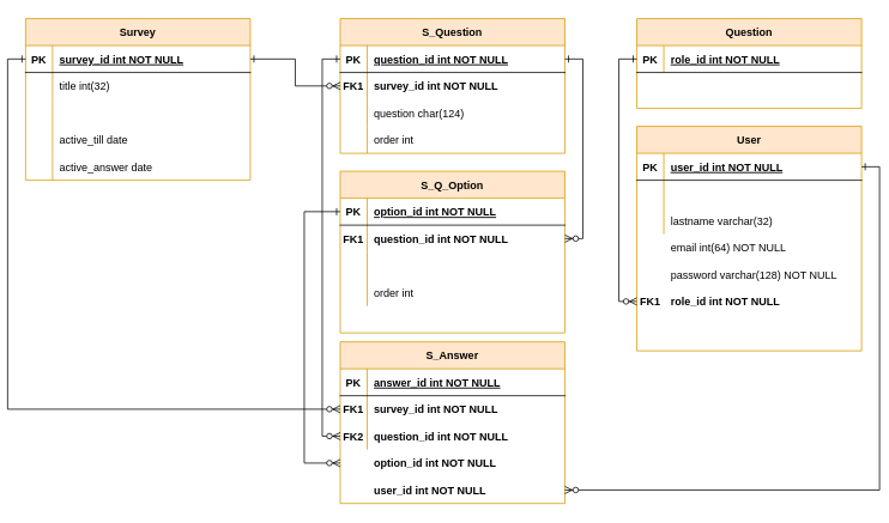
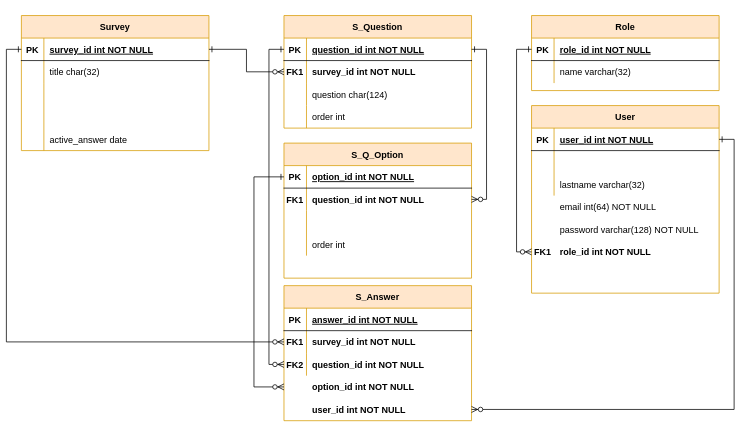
  <mxCell id="0" />
  <mxCell id="1" parent="0" />
- <mxCell id="2" value="Question" style="shape=table;startSize=30;container=1;collapsible=1;childLayout=tableLayout;fixedRows=1;rowLines=0;fontStyle=1;align=center;resizeLast=1;fillColor=#ffe6cc;strokeColor=#d79b00;" vertex="1" parent="1"><mxGeometry x="700" y="20" width="250" height="100" as="geometry" /></mxCell>
+ <mxCell id="2" value="Role" style="shape=table;startSize=30;container=1;collapsible=1;childLayout=tableLayout;fixedRows=1;rowLines=0;fontStyle=1;align=center;resizeLast=1;fillColor=#ffe6cc;strokeColor=#d79b00;" vertex="1" parent="1"><mxGeometry x="700" y="20" width="250" height="100" as="geometry" /></mxCell>
  <mxCell id="3" value="" style="shape=partialRectangle;collapsible=0;dropTarget=0;pointerEvents=0;fillColor=none;points=[[0,0.5],[1,0.5]];portConstraint=eastwest;top=0;left=0;right=0;bottom=1;" vertex="1" parent="2"><mxGeometry y="30" width="250" height="30" as="geometry" /></mxCell>
  <mxCell id="4" value="PK" style="shape=partialRectangle;overflow=hidden;connectable=0;fillColor=none;top=0;left=0;bottom=0;right=0;fontStyle=1;" vertex="1" parent="3"><mxGeometry width="30" height="30" as="geometry" /></mxCell>
  <mxCell id="5" value="role_id int NOT NULL " style="shape=partialRectangle;overflow=hidden;connectable=0;fillColor=none;top=0;left=0;bottom=0;right=0;align=left;spacingLeft=6;fontStyle=5;" vertex="1" parent="3"><mxGeometry x="30" width="220" height="30" as="geometry" /></mxCell>
  <mxCell id="6" value="" style="shape=partialRectangle;collapsible=0;dropTarget=0;pointerEvents=0;fillColor=none;points=[[0,0.5],[1,0.5]];portConstraint=eastwest;top=0;left=0;right=0;bottom=0;" vertex="1" parent="2"><mxGeometry y="60" width="250" height="30" as="geometry" /></mxCell>
  <mxCell id="7" value="" style="shape=partialRectangle;overflow=hidden;connectable=0;fillColor=none;top=0;left=0;bottom=0;right=0;" vertex="1" parent="6"><mxGeometry width="30" height="30" as="geometry" /></mxCell>
+ <mxCell id="8" value="name varchar(32)" style="shape=partialRectangle;overflow=hidden;connectable=0;fillColor=none;top=0;left=0;bottom=0;right=0;align=left;spacingLeft=6;" vertex="1" parent="6"><mxGeometry x="30" width="220" height="30" as="geometry" /></mxCell>
  <mxCell id="9" value="Survey" style="shape=table;startSize=30;container=1;collapsible=1;childLayout=tableLayout;fixedRows=1;rowLines=0;fontStyle=1;align=center;resizeLast=1;fillColor=#ffe6cc;strokeColor=#d79b00;" vertex="1" parent="1"><mxGeometry x="20" y="20" width="250" height="180" as="geometry" /></mxCell>
  <mxCell id="10" value="" style="shape=partialRectangle;collapsible=0;dropTarget=0;pointerEvents=0;fillColor=none;points=[[0,0.5],[1,0.5]];portConstraint=eastwest;top=0;left=0;right=0;bottom=1;" vertex="1" parent="9"><mxGeometry y="30" width="250" height="30" as="geometry" /></mxCell>
  <mxCell id="11" value="PK" style="shape=partialRectangle;overflow=hidden;connectable=0;fillColor=none;top=0;left=0;bottom=0;right=0;fontStyle=1;" vertex="1" parent="10"><mxGeometry width="30" height="30" as="geometry" /></mxCell>
  <mxCell id="12" value="survey_id int NOT NULL " style="shape=partialRectangle;overflow=hidden;connectable=0;fillColor=none;top=0;left=0;bottom=0;right=0;align=left;spacingLeft=6;fontStyle=5;" vertex="1" parent="10"><mxGeometry x="30" width="220" height="30" as="geometry" /></mxCell>
  <mxCell id="13" value="" style="shape=partialRectangle;collapsible=0;dropTarget=0;pointerEvents=0;fillColor=none;points=[[0,0.5],[1,0.5]];portConstraint=eastwest;top=0;left=0;right=0;bottom=0;" vertex="1" parent="9"><mxGeometry y="60" width="250" height="30" as="geometry" /></mxCell>
  <mxCell id="14" value="" style="shape=partialRectangle;overflow=hidden;connectable=0;fillColor=none;top=0;left=0;bottom=0;right=0;" vertex="1" parent="13"><mxGeometry width="30" height="30" as="geometry" /></mxCell>
- <mxCell id="15" value="title int(32)" style="shape=partialRectangle;overflow=hidden;connectable=0;fillColor=none;top=0;left=0;bottom=0;right=0;align=left;spacingLeft=6;" vertex="1" parent="13"><mxGeometry x="30" width="220" height="30" as="geometry" /></mxCell>
+ <mxCell id="15" value="title char(32)" style="shape=partialRectangle;overflow=hidden;connectable=0;fillColor=none;top=0;left=0;bottom=0;right=0;align=left;spacingLeft=6;" vertex="1" parent="13"><mxGeometry x="30" width="220" height="30" as="geometry" /></mxCell>
  <mxCell id="16" value="" style="shape=partialRectangle;collapsible=0;dropTarget=0;pointerEvents=0;fillColor=none;points=[[0,0.5],[1,0.5]];portConstraint=eastwest;top=0;left=0;right=0;bottom=0;" vertex="1" parent="9"><mxGeometry y="90" width="250" height="30" as="geometry" /></mxCell>
  <mxCell id="17" value="" style="shape=partialRectangle;overflow=hidden;connectable=0;fillColor=none;top=0;left=0;bottom=0;right=0;" vertex="1" parent="16"><mxGeometry width="30" height="30" as="geometry" /></mxCell>
  <mxCell id="18" value="" style="shape=partialRectangle;collapsible=0;dropTarget=0;pointerEvents=0;fillColor=none;points=[[0,0.5],[1,0.5]];portConstraint=eastwest;top=0;left=0;right=0;bottom=0;" vertex="1" parent="9"><mxGeometry y="120" width="250" height="30" as="geometry" /></mxCell>
  <mxCell id="19" value="" style="shape=partialRectangle;overflow=hidden;connectable=0;fillColor=none;top=0;left=0;bottom=0;right=0;" vertex="1" parent="18"><mxGeometry width="30" height="30" as="geometry" /></mxCell>
- <mxCell id="20" value="active_till date" style="shape=partialRectangle;overflow=hidden;connectable=0;fillColor=none;top=0;left=0;bottom=0;right=0;align=left;spacingLeft=6;" vertex="1" parent="18"><mxGeometry x="30" width="220" height="30" as="geometry" /></mxCell>
  <mxCell id="21" value="" style="shape=partialRectangle;collapsible=0;dropTarget=0;pointerEvents=0;fillColor=none;points=[[0,0.5],[1,0.5]];portConstraint=eastwest;top=0;left=0;right=0;bottom=0;" vertex="1" parent="9"><mxGeometry y="150" width="250" height="30" as="geometry" /></mxCell>
  <mxCell id="22" value="" style="shape=partialRectangle;overflow=hidden;connectable=0;fillColor=none;top=0;left=0;bottom=0;right=0;" vertex="1" parent="21"><mxGeometry width="30" height="30" as="geometry" /></mxCell>
  <mxCell id="23" value="active_answer date" style="shape=partialRectangle;overflow=hidden;connectable=0;fillColor=none;top=0;left=0;bottom=0;right=0;align=left;spacingLeft=6;" vertex="1" parent="21"><mxGeometry x="30" width="220" height="30" as="geometry" /></mxCell>
  <mxCell id="24" value="S_Question" style="shape=table;startSize=30;container=1;collapsible=1;childLayout=tableLayout;fixedRows=1;rowLines=0;fontStyle=1;align=center;resizeLast=1;fillColor=#ffe6cc;strokeColor=#d79b00;" vertex="1" parent="1"><mxGeometry x="370" y="20" width="250" height="150" as="geometry" /></mxCell>
  <mxCell id="25" value="" style="shape=partialRectangle;collapsible=0;dropTarget=0;pointerEvents=0;fillColor=none;points=[[0,0.5],[1,0.5]];portConstraint=eastwest;top=0;left=0;right=0;bottom=1;" vertex="1" parent="24"><mxGeometry y="30" width="250" height="30" as="geometry" /></mxCell>
  <mxCell id="26" value="PK" style="shape=partialRectangle;overflow=hidden;connectable=0;fillColor=none;top=0;left=0;bottom=0;right=0;fontStyle=1;" vertex="1" parent="25"><mxGeometry width="30" height="30" as="geometry" /></mxCell>
  <mxCell id="27" value="question_id int NOT NULL " style="shape=partialRectangle;overflow=hidden;connectable=0;fillColor=none;top=0;left=0;bottom=0;right=0;align=left;spacingLeft=6;fontStyle=5;" vertex="1" parent="25"><mxGeometry x="30" width="220" height="30" as="geometry" /></mxCell>
  <mxCell id="28" value="" style="shape=partialRectangle;collapsible=0;dropTarget=0;pointerEvents=0;fillColor=none;points=[[0,0.5],[1,0.5]];portConstraint=eastwest;top=0;left=0;right=0;bottom=0;" vertex="1" parent="24"><mxGeometry y="60" width="250" height="30" as="geometry" /></mxCell>
  <mxCell id="29" value="FK1" style="shape=partialRectangle;overflow=hidden;connectable=0;fillColor=none;top=0;left=0;bottom=0;right=0;fontStyle=1" vertex="1" parent="28"><mxGeometry width="30" height="30" as="geometry" /></mxCell>
  <mxCell id="30" value="survey_id int NOT NULL" style="shape=partialRectangle;overflow=hidden;connectable=0;fillColor=none;top=0;left=0;bottom=0;right=0;align=left;spacingLeft=6;fontStyle=1" vertex="1" parent="28"><mxGeometry x="30" width="220" height="30" as="geometry" /></mxCell>
  <mxCell id="31" value="" style="shape=partialRectangle;collapsible=0;dropTarget=0;pointerEvents=0;fillColor=none;points=[[0,0.5],[1,0.5]];portConstraint=eastwest;top=0;left=0;right=0;bottom=0;" vertex="1" parent="24"><mxGeometry y="90" width="250" height="30" as="geometry" /></mxCell>
  <mxCell id="32" value="" style="shape=partialRectangle;overflow=hidden;connectable=0;fillColor=none;top=0;left=0;bottom=0;right=0;" vertex="1" parent="31"><mxGeometry width="30" height="30" as="geometry" /></mxCell>
  <mxCell id="33" value="question char(124)" style="shape=partialRectangle;overflow=hidden;connectable=0;fillColor=none;top=0;left=0;bottom=0;right=0;align=left;spacingLeft=6;" vertex="1" parent="31"><mxGeometry x="30" width="220" height="30" as="geometry" /></mxCell>
  <mxCell id="34" value="" style="shape=partialRectangle;collapsible=0;dropTarget=0;pointerEvents=0;fillColor=none;points=[[0,0.5],[1,0.5]];portConstraint=eastwest;top=0;left=0;right=0;bottom=0;" vertex="1" parent="24"><mxGeometry y="120" width="250" height="30" as="geometry" /></mxCell>
  <mxCell id="35" value="" style="shape=partialRectangle;overflow=hidden;connectable=0;fillColor=none;top=0;left=0;bottom=0;right=0;" vertex="1" parent="34"><mxGeometry width="30" height="30" as="geometry" /></mxCell>
  <mxCell id="36" value="order int" style="shape=partialRectangle;overflow=hidden;connectable=0;fillColor=none;top=0;left=0;bottom=0;right=0;align=left;spacingLeft=6;" vertex="1" parent="34"><mxGeometry x="30" width="220" height="30" as="geometry" /></mxCell>
  <mxCell id="37" value="S_Q_Option" style="shape=table;startSize=30;container=1;collapsible=1;childLayout=tableLayout;fixedRows=1;rowLines=0;fontStyle=1;align=center;resizeLast=1;fillColor=#ffe6cc;strokeColor=#d79b00;" vertex="1" parent="1"><mxGeometry x="370" y="190" width="250" height="180" as="geometry" /></mxCell>
  <mxCell id="38" value="" style="shape=partialRectangle;collapsible=0;dropTarget=0;pointerEvents=0;fillColor=none;points=[[0,0.5],[1,0.5]];portConstraint=eastwest;top=0;left=0;right=0;bottom=1;" vertex="1" parent="37"><mxGeometry y="30" width="250" height="30" as="geometry" /></mxCell>
  <mxCell id="39" value="PK" style="shape=partialRectangle;overflow=hidden;connectable=0;fillColor=none;top=0;left=0;bottom=0;right=0;fontStyle=1;" vertex="1" parent="38"><mxGeometry width="30" height="30" as="geometry" /></mxCell>
  <mxCell id="40" value="option_id int NOT NULL " style="shape=partialRectangle;overflow=hidden;connectable=0;fillColor=none;top=0;left=0;bottom=0;right=0;align=left;spacingLeft=6;fontStyle=5;" vertex="1" parent="38"><mxGeometry x="30" width="220" height="30" as="geometry" /></mxCell>
  <mxCell id="41" value="" style="shape=partialRectangle;collapsible=0;dropTarget=0;pointerEvents=0;fillColor=none;points=[[0,0.5],[1,0.5]];portConstraint=eastwest;top=0;left=0;right=0;bottom=0;" vertex="1" parent="37"><mxGeometry y="60" width="250" height="30" as="geometry" /></mxCell>
  <mxCell id="42" value="FK1" style="shape=partialRectangle;overflow=hidden;connectable=0;fillColor=none;top=0;left=0;bottom=0;right=0;fontStyle=1" vertex="1" parent="41"><mxGeometry width="30" height="30" as="geometry" /></mxCell>
  <mxCell id="43" value="question_id int NOT NULL" style="shape=partialRectangle;overflow=hidden;connectable=0;fillColor=none;top=0;left=0;bottom=0;right=0;align=left;spacingLeft=6;fontStyle=1" vertex="1" parent="41"><mxGeometry x="30" width="220" height="30" as="geometry" /></mxCell>
  <mxCell id="44" value="" style="shape=partialRectangle;collapsible=0;dropTarget=0;pointerEvents=0;fillColor=none;points=[[0,0.5],[1,0.5]];portConstraint=eastwest;top=0;left=0;right=0;bottom=0;" vertex="1" parent="37"><mxGeometry y="90" width="250" height="30" as="geometry" /></mxCell>
  <mxCell id="45" value="" style="shape=partialRectangle;overflow=hidden;connectable=0;fillColor=none;top=0;left=0;bottom=0;right=0;" vertex="1" parent="44"><mxGeometry width="30" height="30" as="geometry" /></mxCell>
  <mxCell id="46" value="" style="shape=partialRectangle;collapsible=0;dropTarget=0;pointerEvents=0;fillColor=none;points=[[0,0.5],[1,0.5]];portConstraint=eastwest;top=0;left=0;right=0;bottom=0;" vertex="1" parent="37"><mxGeometry y="120" width="250" height="30" as="geometry" /></mxCell>
  <mxCell id="47" value="" style="shape=partialRectangle;overflow=hidden;connectable=0;fillColor=none;top=0;left=0;bottom=0;right=0;" vertex="1" parent="46"><mxGeometry width="30" height="30" as="geometry" /></mxCell>
  <mxCell id="48" value="order int" style="shape=partialRectangle;overflow=hidden;connectable=0;fillColor=none;top=0;left=0;bottom=0;right=0;align=left;spacingLeft=6;" vertex="1" parent="46"><mxGeometry x="30" width="220" height="30" as="geometry" /></mxCell>
  <mxCell id="49" value="" style="group" vertex="1" connectable="0" parent="1"><mxGeometry x="700" y="140" width="250" height="220" as="geometry" /></mxCell>
  <mxCell id="50" value="User" style="shape=table;startSize=30;container=1;collapsible=1;childLayout=tableLayout;fixedRows=1;rowLines=0;fontStyle=1;align=center;resizeLast=1;fillColor=#ffe6cc;strokeColor=#d79b00;" vertex="1" parent="49"><mxGeometry width="250" height="250" as="geometry" /></mxCell>
  <mxCell id="51" value="" style="shape=partialRectangle;collapsible=0;dropTarget=0;pointerEvents=0;fillColor=none;points=[[0,0.5],[1,0.5]];portConstraint=eastwest;top=0;left=0;right=0;bottom=1;" vertex="1" parent="50"><mxGeometry y="30" width="250" height="30" as="geometry" /></mxCell>
  <mxCell id="52" value="PK" style="shape=partialRectangle;overflow=hidden;connectable=0;fillColor=none;top=0;left=0;bottom=0;right=0;fontStyle=1;" vertex="1" parent="51"><mxGeometry width="30" height="30" as="geometry" /></mxCell>
  <mxCell id="53" value="user_id int NOT NULL " style="shape=partialRectangle;overflow=hidden;connectable=0;fillColor=none;top=0;left=0;bottom=0;right=0;align=left;spacingLeft=6;fontStyle=5;" vertex="1" parent="51"><mxGeometry x="30" width="220" height="30" as="geometry" /></mxCell>
  <mxCell id="54" value="" style="shape=partialRectangle;collapsible=0;dropTarget=0;pointerEvents=0;fillColor=none;points=[[0,0.5],[1,0.5]];portConstraint=eastwest;top=0;left=0;right=0;bottom=0;" vertex="1" parent="50"><mxGeometry y="60" width="250" height="30" as="geometry" /></mxCell>
  <mxCell id="55" value="" style="shape=partialRectangle;overflow=hidden;connectable=0;fillColor=none;top=0;left=0;bottom=0;right=0;" vertex="1" parent="54"><mxGeometry width="30" height="30" as="geometry" /></mxCell>
  <mxCell id="56" value="" style="shape=partialRectangle;collapsible=0;dropTarget=0;pointerEvents=0;fillColor=none;points=[[0,0.5],[1,0.5]];portConstraint=eastwest;top=0;left=0;right=0;bottom=0;" vertex="1" parent="50"><mxGeometry y="90" width="250" height="30" as="geometry" /></mxCell>
  <mxCell id="57" value="" style="shape=partialRectangle;overflow=hidden;connectable=0;fillColor=none;top=0;left=0;bottom=0;right=0;" vertex="1" parent="56"><mxGeometry width="30" height="30" as="geometry" /></mxCell>
  <mxCell id="58" value="lastname varchar(32)" style="shape=partialRectangle;overflow=hidden;connectable=0;fillColor=none;top=0;left=0;bottom=0;right=0;align=left;spacingLeft=6;" vertex="1" parent="56"><mxGeometry x="30" width="220" height="30" as="geometry" /></mxCell>
  <mxCell id="59" value="FK1" style="shape=partialRectangle;overflow=hidden;connectable=0;fillColor=none;top=0;left=0;bottom=0;right=0;fontStyle=1" vertex="1" parent="49"><mxGeometry y="180" width="30" height="30" as="geometry" /></mxCell>
  <mxCell id="60" value="" style="shape=partialRectangle;collapsible=0;dropTarget=0;pointerEvents=0;fillColor=none;points=[[0,0.5],[1,0.5]];portConstraint=eastwest;top=0;left=0;right=0;bottom=0;" vertex="1" parent="49"><mxGeometry y="120" width="250" height="30" as="geometry" /></mxCell>
  <mxCell id="61" value="" style="shape=partialRectangle;overflow=hidden;connectable=0;fillColor=none;top=0;left=0;bottom=0;right=0;" vertex="1" parent="60"><mxGeometry width="30" height="30" as="geometry" /></mxCell>
  <mxCell id="62" value="email int(64) NOT NULL" style="shape=partialRectangle;overflow=hidden;connectable=0;fillColor=none;top=0;left=0;bottom=0;right=0;align=left;spacingLeft=6;" vertex="1" parent="60"><mxGeometry x="30" width="220" height="30" as="geometry" /></mxCell>
  <mxCell id="63" value="" style="shape=partialRectangle;collapsible=0;dropTarget=0;pointerEvents=0;fillColor=none;points=[[0,0.5],[1,0.5]];portConstraint=eastwest;top=0;left=0;right=0;bottom=0;" vertex="1" parent="49"><mxGeometry y="150" width="250" height="30" as="geometry" /></mxCell>
  <mxCell id="64" value="" style="shape=partialRectangle;overflow=hidden;connectable=0;fillColor=none;top=0;left=0;bottom=0;right=0;" vertex="1" parent="63"><mxGeometry width="30" height="30" as="geometry" /></mxCell>
  <mxCell id="65" value="password varchar(128) NOT NULL" style="shape=partialRectangle;overflow=hidden;connectable=0;fillColor=none;top=0;left=0;bottom=0;right=0;align=left;spacingLeft=6;" vertex="1" parent="63"><mxGeometry x="30" width="220" height="30" as="geometry" /></mxCell>
  <mxCell id="66" value="" style="shape=partialRectangle;collapsible=0;dropTarget=0;pointerEvents=0;fillColor=none;points=[[0,0.5],[1,0.5]];portConstraint=eastwest;top=0;left=0;right=0;bottom=0;fontStyle=1" vertex="1" parent="49"><mxGeometry y="180" width="250" height="30" as="geometry" /></mxCell>
  <mxCell id="67" value="role_id int NOT NULL" style="shape=partialRectangle;overflow=hidden;connectable=0;fillColor=none;top=0;left=0;bottom=0;right=0;align=left;spacingLeft=6;fontStyle=1" vertex="1" parent="66"><mxGeometry x="30" width="220" height="30" as="geometry" /></mxCell>
  <mxCell id="68" style="edgeStyle=orthogonalEdgeStyle;rounded=0;orthogonalLoop=1;jettySize=auto;html=1;entryX=1;entryY=0.5;entryDx=0;entryDy=0;startArrow=ERzeroToMany;startFill=1;endArrow=ERone;endFill=0;" edge="1" parent="1" source="28" target="10"><mxGeometry relative="1" as="geometry" /></mxCell>
  <mxCell id="69" style="edgeStyle=orthogonalEdgeStyle;rounded=0;orthogonalLoop=1;jettySize=auto;html=1;entryX=1;entryY=0.5;entryDx=0;entryDy=0;startArrow=ERzeroToMany;startFill=1;endArrow=ERone;endFill=0;" edge="1" parent="1" source="41" target="25"><mxGeometry relative="1" as="geometry"><Array as="points"><mxPoint x="640" y="265" /><mxPoint x="640" y="65" /></Array></mxGeometry></mxCell>
  <mxCell id="70" style="edgeStyle=orthogonalEdgeStyle;rounded=0;orthogonalLoop=1;jettySize=auto;html=1;entryX=0;entryY=0.5;entryDx=0;entryDy=0;startArrow=ERzeroToMany;startFill=1;endArrow=ERone;endFill=0;" edge="1" parent="1" source="66" target="3"><mxGeometry relative="1" as="geometry" /></mxCell>
  <mxCell id="71" value="S_Answer" style="shape=table;startSize=30;container=1;collapsible=1;childLayout=tableLayout;fixedRows=1;rowLines=0;fontStyle=1;align=center;resizeLast=1;fillColor=#ffe6cc;strokeColor=#d79b00;" vertex="1" parent="1"><mxGeometry x="370" y="380" width="250" height="180" as="geometry" /></mxCell>
  <mxCell id="72" value="" style="shape=partialRectangle;collapsible=0;dropTarget=0;pointerEvents=0;fillColor=none;points=[[0,0.5],[1,0.5]];portConstraint=eastwest;top=0;left=0;right=0;bottom=1;" vertex="1" parent="71"><mxGeometry y="30" width="250" height="30" as="geometry" /></mxCell>
  <mxCell id="73" value="PK" style="shape=partialRectangle;overflow=hidden;connectable=0;fillColor=none;top=0;left=0;bottom=0;right=0;fontStyle=1;" vertex="1" parent="72"><mxGeometry width="30" height="30" as="geometry" /></mxCell>
  <mxCell id="74" value="answer_id int NOT NULL " style="shape=partialRectangle;overflow=hidden;connectable=0;fillColor=none;top=0;left=0;bottom=0;right=0;align=left;spacingLeft=6;fontStyle=5;" vertex="1" parent="72"><mxGeometry x="30" width="220" height="30" as="geometry" /></mxCell>
  <mxCell id="75" value="" style="shape=partialRectangle;collapsible=0;dropTarget=0;pointerEvents=0;fillColor=none;points=[[0,0.5],[1,0.5]];portConstraint=eastwest;top=0;left=0;right=0;bottom=0;" vertex="1" parent="71"><mxGeometry y="60" width="250" height="30" as="geometry" /></mxCell>
  <mxCell id="76" value="FK1" style="shape=partialRectangle;overflow=hidden;connectable=0;fillColor=none;top=0;left=0;bottom=0;right=0;fontStyle=1" vertex="1" parent="75"><mxGeometry width="30" height="30" as="geometry" /></mxCell>
  <mxCell id="77" value="survey_id int NOT NULL" style="shape=partialRectangle;overflow=hidden;connectable=0;fillColor=none;top=0;left=0;bottom=0;right=0;align=left;spacingLeft=6;fontStyle=1" vertex="1" parent="75"><mxGeometry x="30" width="220" height="30" as="geometry" /></mxCell>
  <mxCell id="78" value="" style="shape=partialRectangle;collapsible=0;dropTarget=0;pointerEvents=0;fillColor=none;points=[[0,0.5],[1,0.5]];portConstraint=eastwest;top=0;left=0;right=0;bottom=0;" vertex="1" parent="71"><mxGeometry y="90" width="250" height="30" as="geometry" /></mxCell>
  <mxCell id="79" value="FK2" style="shape=partialRectangle;overflow=hidden;connectable=0;fillColor=none;top=0;left=0;bottom=0;right=0;fontStyle=1" vertex="1" parent="78"><mxGeometry width="30" height="30" as="geometry" /></mxCell>
  <mxCell id="80" value="question_id int NOT NULL" style="shape=partialRectangle;overflow=hidden;connectable=0;fillColor=none;top=0;left=0;bottom=0;right=0;align=left;spacingLeft=6;fontStyle=1" vertex="1" parent="78"><mxGeometry x="30" width="220" height="30" as="geometry" /></mxCell>
  <mxCell id="81" value="" style="shape=partialRectangle;collapsible=0;dropTarget=0;pointerEvents=0;fillColor=none;points=[[0,0.5],[1,0.5]];portConstraint=eastwest;top=0;left=0;right=0;bottom=0;" vertex="1" parent="71"><mxGeometry y="120" width="250" height="30" as="geometry" /></mxCell>
  <mxCell id="82" value="option_id int NOT NULL" style="shape=partialRectangle;overflow=hidden;connectable=0;fillColor=none;top=0;left=0;bottom=0;right=0;align=left;spacingLeft=6;fontStyle=1" vertex="1" parent="81"><mxGeometry x="30" width="220" height="30" as="geometry" /></mxCell>
  <mxCell id="83" value="" style="shape=partialRectangle;collapsible=0;dropTarget=0;pointerEvents=0;fillColor=none;points=[[0,0.5],[1,0.5]];portConstraint=eastwest;top=0;left=0;right=0;bottom=0;" vertex="1" parent="71"><mxGeometry y="150" width="250" height="30" as="geometry" /></mxCell>
  <mxCell id="84" value="user_id int NOT NULL" style="shape=partialRectangle;overflow=hidden;connectable=0;fillColor=none;top=0;left=0;bottom=0;right=0;align=left;spacingLeft=6;fontStyle=1" vertex="1" parent="83"><mxGeometry x="30" width="220" height="30" as="geometry" /></mxCell>
  <mxCell id="85" style="edgeStyle=orthogonalEdgeStyle;rounded=0;orthogonalLoop=1;jettySize=auto;html=1;entryX=0;entryY=0.5;entryDx=0;entryDy=0;startArrow=ERzeroToMany;startFill=1;endArrow=ERone;endFill=0;" edge="1" parent="1" source="75" target="10"><mxGeometry relative="1" as="geometry" /></mxCell>
  <mxCell id="86" style="edgeStyle=orthogonalEdgeStyle;rounded=0;orthogonalLoop=1;jettySize=auto;html=1;entryX=1;entryY=0.5;entryDx=0;entryDy=0;startArrow=ERzeroToMany;startFill=1;endArrow=ERone;endFill=0;" edge="1" parent="1" source="83" target="51"><mxGeometry relative="1" as="geometry" /></mxCell>
  <mxCell id="87" style="edgeStyle=orthogonalEdgeStyle;rounded=0;orthogonalLoop=1;jettySize=auto;html=1;entryX=0;entryY=0.5;entryDx=0;entryDy=0;startArrow=ERzeroToMany;startFill=1;endArrow=ERone;endFill=0;" edge="1" parent="1" source="78" target="25"><mxGeometry relative="1" as="geometry" /></mxCell>
  <mxCell id="88" style="edgeStyle=orthogonalEdgeStyle;rounded=0;orthogonalLoop=1;jettySize=auto;html=1;entryX=0;entryY=0.5;entryDx=0;entryDy=0;startArrow=ERzeroToMany;startFill=1;endArrow=ERone;endFill=0;" edge="1" parent="1" source="81" target="38"><mxGeometry relative="1" as="geometry"><Array as="points"><mxPoint x="330" y="515" /><mxPoint x="330" y="235" /></Array></mxGeometry></mxCell>
